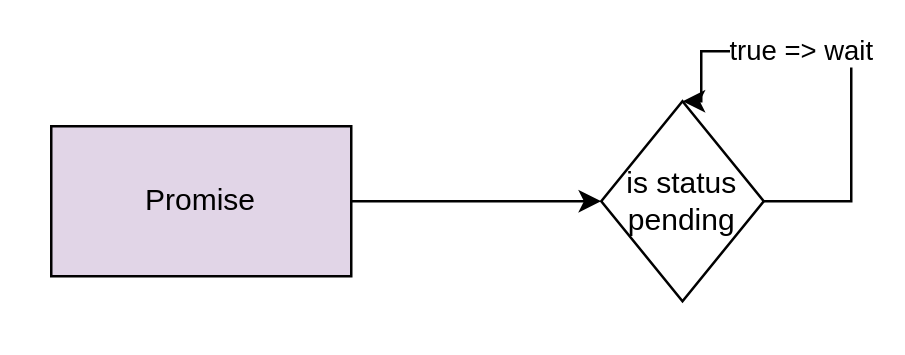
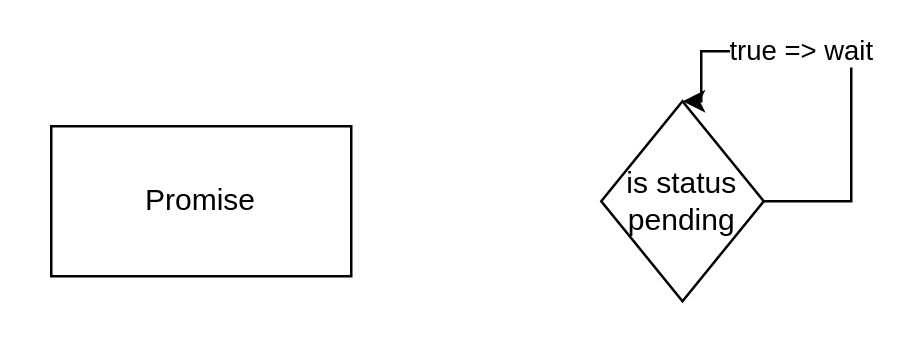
  <mxCell id="0" />
  <mxCell id="1" parent="0" />
- <mxCell id="2" value="" style="edgeStyle=orthogonalEdgeStyle;rounded=0;orthogonalLoop=1;jettySize=auto;html=1;" edge="1" parent="1" source="3" target="4"><mxGeometry relative="1" as="geometry" /></mxCell>
- <mxCell id="3" value="Promise" style="rounded=0;whiteSpace=wrap;html=1;fillColor=#e1d5e7;" vertex="1" parent="1"><mxGeometry x="20" y="50" width="120" height="60" as="geometry" /></mxCell>
+ <mxCell id="3" value="Promise" style="rounded=0;whiteSpace=wrap;html=1;" vertex="1" parent="1"><mxGeometry x="20" y="50" width="120" height="60" as="geometry" /></mxCell>
  <mxCell id="4" value="is status pending" style="rhombus;whiteSpace=wrap;html=1;rounded=0;" vertex="1" parent="1"><mxGeometry x="240" y="40" width="65" height="80" as="geometry" /></mxCell>
  <mxCell id="5" style="edgeStyle=orthogonalEdgeStyle;rounded=0;orthogonalLoop=1;jettySize=auto;html=1;exitX=1;exitY=0.5;exitDx=0;exitDy=0;entryX=0.5;entryY=0;entryDx=0;entryDy=0;" edge="1" parent="1" source="4" target="4"><mxGeometry relative="1" as="geometry"><Array as="points"><mxPoint x="340" y="80" /><mxPoint x="340" y="20" /><mxPoint x="280" y="20" /></Array></mxGeometry></mxCell>
  <mxCell id="6" value="true =&amp;gt; wait" style="edgeLabel;html=1;align=center;verticalAlign=middle;resizable=0;points=[];" vertex="1" connectable="0" parent="5"><mxGeometry x="0.271" y="-1" relative="1" as="geometry"><mxPoint as="offset" /></mxGeometry></mxCell>
